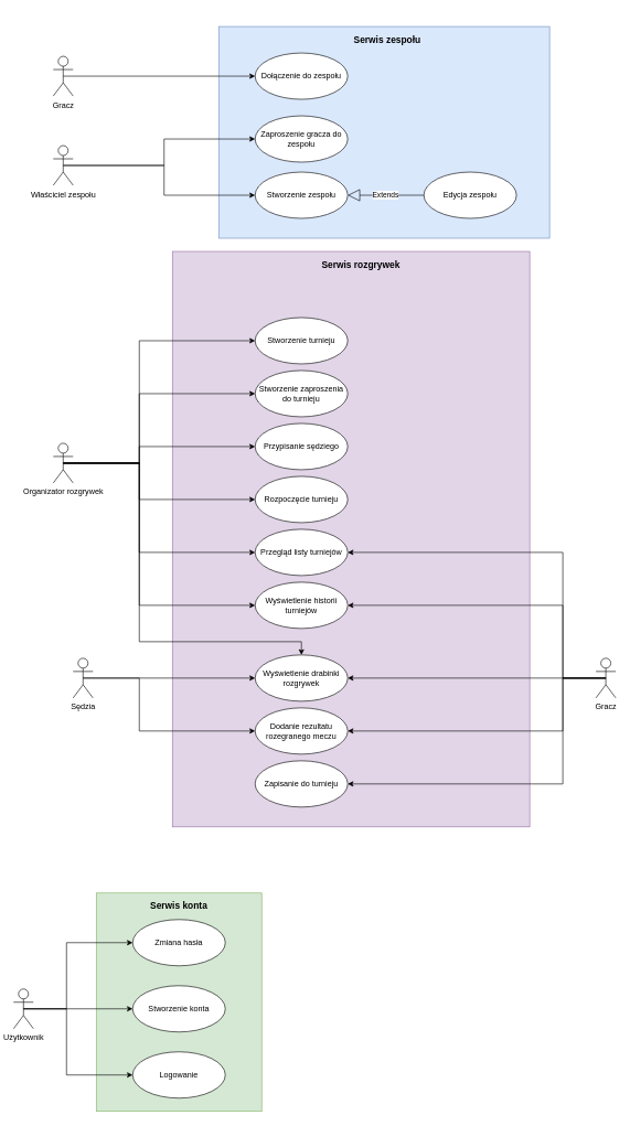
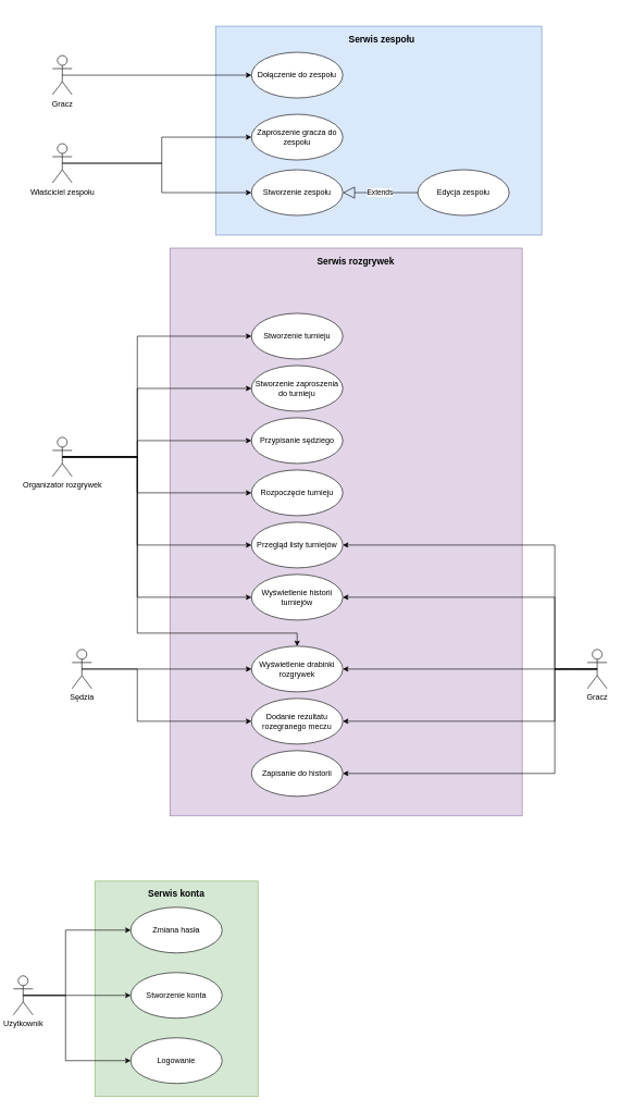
  <mxCell id="0" />
  <mxCell id="1" parent="0" />
  <mxCell id="2" value="&lt;h2 style=&quot;line-height: 130% ; font-size: 12px&quot;&gt;&lt;br&gt;&lt;/h2&gt;" style="html=1;align=center;fillColor=#e1d5e7;strokeColor=#9673a6;horizontal=1;labelPosition=center;verticalLabelPosition=top;verticalAlign=bottom;fontSize=12;labelBackgroundColor=none;labelBorderColor=none;" vertex="1" parent="1"><mxGeometry x="260" y="360" width="540" height="870" as="geometry" /></mxCell>
  <mxCell id="3" value="&lt;h3 style=&quot;line-height: 0%&quot;&gt;&lt;br&gt;&lt;/h3&gt;" style="html=1;align=right;fillColor=#d5e8d4;strokeColor=#82b366;imageVerticalAlign=top;rounded=0;" vertex="1" parent="1"><mxGeometry x="145" y="1330" width="250" height="330" as="geometry" /></mxCell>
  <mxCell id="4" value="&lt;h2 style=&quot;line-height: 130% ; font-size: 12px&quot;&gt;&lt;br&gt;&lt;/h2&gt;" style="html=1;align=center;fillColor=#dae8fc;strokeColor=#6c8ebf;horizontal=1;labelPosition=center;verticalLabelPosition=top;verticalAlign=bottom;fontSize=12;labelBackgroundColor=none;labelBorderColor=none;" vertex="1" parent="1"><mxGeometry x="330" y="20" width="500" height="320" as="geometry" /></mxCell>
  <mxCell id="5" style="edgeStyle=orthogonalEdgeStyle;rounded=0;orthogonalLoop=1;jettySize=auto;html=1;exitX=0.5;exitY=0.5;exitDx=0;exitDy=0;exitPerimeter=0;entryX=0;entryY=0.5;entryDx=0;entryDy=0;" edge="1" parent="1" source="6" target="7"><mxGeometry relative="1" as="geometry" /></mxCell>
  <mxCell id="6" value="Gracz" style="shape=umlActor;verticalLabelPosition=bottom;labelBackgroundColor=#ffffff;verticalAlign=top;html=1;outlineConnect=0;" vertex="1" parent="1"><mxGeometry x="80" y="65" width="30" height="60" as="geometry" /></mxCell>
  <mxCell id="7" value="Dołączenie do zespołu" style="ellipse;whiteSpace=wrap;html=1;" vertex="1" parent="1"><mxGeometry x="385" y="60" width="140" height="70" as="geometry" /></mxCell>
  <mxCell id="8" value="Zaproszenie gracza do zespołu" style="ellipse;whiteSpace=wrap;html=1;" vertex="1" parent="1"><mxGeometry x="385" y="155" width="140" height="70" as="geometry" /></mxCell>
  <mxCell id="9" style="edgeStyle=orthogonalEdgeStyle;rounded=0;orthogonalLoop=1;jettySize=auto;html=1;exitX=0.5;exitY=0.5;exitDx=0;exitDy=0;exitPerimeter=0;entryX=0;entryY=0.5;entryDx=0;entryDy=0;" edge="1" parent="1" source="11" target="8"><mxGeometry relative="1" as="geometry" /></mxCell>
  <mxCell id="10" style="edgeStyle=orthogonalEdgeStyle;rounded=0;orthogonalLoop=1;jettySize=auto;html=1;exitX=0.5;exitY=0.5;exitDx=0;exitDy=0;exitPerimeter=0;entryX=0;entryY=0.5;entryDx=0;entryDy=0;" edge="1" parent="1" source="11" target="21"><mxGeometry relative="1" as="geometry" /></mxCell>
  <mxCell id="11" value="Właściciel zespołu" style="shape=umlActor;verticalLabelPosition=bottom;labelBackgroundColor=#ffffff;verticalAlign=top;html=1;outlineConnect=0;" vertex="1" parent="1"><mxGeometry x="80" y="200" width="30" height="60" as="geometry" /></mxCell>
  <mxCell id="12" style="edgeStyle=orthogonalEdgeStyle;rounded=0;orthogonalLoop=1;jettySize=auto;html=1;exitX=0.5;exitY=0.5;exitDx=0;exitDy=0;exitPerimeter=0;entryX=0;entryY=0.5;entryDx=0;entryDy=0;" edge="1" parent="1" source="19" target="20"><mxGeometry relative="1" as="geometry"><Array as="points"><mxPoint x="210" y="680" /><mxPoint x="210" y="495" /></Array></mxGeometry></mxCell>
  <mxCell id="13" style="edgeStyle=orthogonalEdgeStyle;rounded=0;orthogonalLoop=1;jettySize=auto;html=1;exitX=0.5;exitY=0.5;exitDx=0;exitDy=0;exitPerimeter=0;entryX=0;entryY=0.5;entryDx=0;entryDy=0;fontSize=14;" edge="1" parent="1" source="19" target="26"><mxGeometry relative="1" as="geometry"><Array as="points"><mxPoint x="210" y="680" /><mxPoint x="210" y="575" /></Array></mxGeometry></mxCell>
  <mxCell id="14" style="edgeStyle=orthogonalEdgeStyle;rounded=0;orthogonalLoop=1;jettySize=auto;html=1;exitX=0.5;exitY=0.5;exitDx=0;exitDy=0;exitPerimeter=0;entryX=0;entryY=0.5;entryDx=0;entryDy=0;fontSize=14;" edge="1" parent="1" source="19" target="28"><mxGeometry relative="1" as="geometry"><Array as="points"><mxPoint x="210" y="680" /><mxPoint x="210" y="655" /></Array></mxGeometry></mxCell>
  <mxCell id="15" style="edgeStyle=orthogonalEdgeStyle;rounded=0;orthogonalLoop=1;jettySize=auto;html=1;exitX=0.5;exitY=0.5;exitDx=0;exitDy=0;exitPerimeter=0;entryX=0;entryY=0.5;entryDx=0;entryDy=0;fontSize=14;" edge="1" parent="1" source="19" target="49"><mxGeometry relative="1" as="geometry"><Array as="points"><mxPoint x="210" y="680" /><mxPoint x="210" y="735" /></Array></mxGeometry></mxCell>
  <mxCell id="16" style="edgeStyle=orthogonalEdgeStyle;rounded=0;orthogonalLoop=1;jettySize=auto;html=1;exitX=0.5;exitY=0.5;exitDx=0;exitDy=0;exitPerimeter=0;entryX=0;entryY=0.5;entryDx=0;entryDy=0;fontSize=14;" edge="1" parent="1" source="19" target="27"><mxGeometry relative="1" as="geometry"><Array as="points"><mxPoint x="210" y="680" /><mxPoint x="210" y="815" /></Array></mxGeometry></mxCell>
  <mxCell id="17" style="edgeStyle=orthogonalEdgeStyle;rounded=0;orthogonalLoop=1;jettySize=auto;html=1;exitX=0.5;exitY=0.5;exitDx=0;exitDy=0;exitPerimeter=0;entryX=0;entryY=0.5;entryDx=0;entryDy=0;fontSize=14;" edge="1" parent="1" source="19" target="23"><mxGeometry relative="1" as="geometry"><Array as="points"><mxPoint x="210" y="680" /><mxPoint x="210" y="895" /></Array></mxGeometry></mxCell>
  <mxCell id="18" style="edgeStyle=orthogonalEdgeStyle;rounded=0;orthogonalLoop=1;jettySize=auto;html=1;exitX=0.5;exitY=0.5;exitDx=0;exitDy=0;exitPerimeter=0;entryX=0.5;entryY=0;entryDx=0;entryDy=0;fontSize=14;" edge="1" parent="1" source="19" target="29"><mxGeometry relative="1" as="geometry"><Array as="points"><mxPoint x="210" y="680" /><mxPoint x="210" y="950" /><mxPoint x="455" y="950" /></Array></mxGeometry></mxCell>
  <mxCell id="19" value="Organizator rozgrywek" style="shape=umlActor;verticalLabelPosition=bottom;labelBackgroundColor=#ffffff;verticalAlign=top;html=1;outlineConnect=0;" vertex="1" parent="1"><mxGeometry x="80" y="650" width="30" height="60" as="geometry" /></mxCell>
  <mxCell id="20" value="Stworzenie turnieju" style="ellipse;whiteSpace=wrap;html=1;" vertex="1" parent="1"><mxGeometry x="385" y="460" width="140" height="70" as="geometry" /></mxCell>
  <mxCell id="21" value="Stworzenie zespołu" style="ellipse;whiteSpace=wrap;html=1;" vertex="1" parent="1"><mxGeometry x="385" y="240" width="140" height="70" as="geometry" /></mxCell>
  <mxCell id="22" value="Zmiana hasła" style="ellipse;whiteSpace=wrap;html=1;" vertex="1" parent="1"><mxGeometry x="200" y="1370" width="140" height="70" as="geometry" /></mxCell>
  <mxCell id="23" value="Wyświetlenie historii turniejów" style="ellipse;whiteSpace=wrap;html=1;" vertex="1" parent="1"><mxGeometry x="385" y="860" width="140" height="70" as="geometry" /></mxCell>
  <mxCell id="24" value="Stworzenie konta" style="ellipse;whiteSpace=wrap;html=1;" vertex="1" parent="1"><mxGeometry x="200" y="1470" width="140" height="70" as="geometry" /></mxCell>
  <mxCell id="25" value="Logowanie" style="ellipse;whiteSpace=wrap;html=1;" vertex="1" parent="1"><mxGeometry x="200" y="1570" width="140" height="70" as="geometry" /></mxCell>
  <mxCell id="26" value="Stworzenie zaproszenia do turnieju" style="ellipse;whiteSpace=wrap;html=1;" vertex="1" parent="1"><mxGeometry x="385" y="540" width="140" height="70" as="geometry" /></mxCell>
  <mxCell id="27" value="Przegląd listy turniejów" style="ellipse;whiteSpace=wrap;html=1;" vertex="1" parent="1"><mxGeometry x="385" y="780" width="140" height="70" as="geometry" /></mxCell>
  <mxCell id="28" value="Przypisanie sędziego" style="ellipse;whiteSpace=wrap;html=1;" vertex="1" parent="1"><mxGeometry x="385" y="620" width="140" height="70" as="geometry" /></mxCell>
  <mxCell id="29" value="Wyświetlenie drabinki rozgrywek" style="ellipse;whiteSpace=wrap;html=1;" vertex="1" parent="1"><mxGeometry x="385" y="970" width="140" height="70" as="geometry" /></mxCell>
  <mxCell id="30" value="Dodanie rezultatu rozegranego meczu" style="ellipse;whiteSpace=wrap;html=1;" vertex="1" parent="1"><mxGeometry x="385" y="1050" width="140" height="70" as="geometry" /></mxCell>
- <mxCell id="31" value="Zapisanie do turnieju" style="ellipse;whiteSpace=wrap;html=1;" vertex="1" parent="1"><mxGeometry x="385" y="1130" width="140" height="70" as="geometry" /></mxCell>
+ <mxCell id="31" value="Zapisanie do historii" style="ellipse;whiteSpace=wrap;html=1;" vertex="1" parent="1"><mxGeometry x="385" y="1130" width="140" height="70" as="geometry" /></mxCell>
  <mxCell id="32" value="Extends" style="endArrow=block;endSize=16;endFill=0;html=1;entryX=1;entryY=0.5;entryDx=0;entryDy=0;exitX=0;exitY=0.5;exitDx=0;exitDy=0;" edge="1" source="33" parent="1" target="21"><mxGeometry width="160" relative="1" as="geometry"><mxPoint x="315" y="290" as="sourcePoint" /><mxPoint x="535" y="275" as="targetPoint" /></mxGeometry></mxCell>
  <mxCell id="33" value="Edycja zespołu" style="ellipse;whiteSpace=wrap;html=1;" vertex="1" parent="1"><mxGeometry x="640" y="240" width="140" height="70" as="geometry" /></mxCell>
  <mxCell id="34" style="edgeStyle=orthogonalEdgeStyle;rounded=0;orthogonalLoop=1;jettySize=auto;html=1;exitX=0.5;exitY=0.5;exitDx=0;exitDy=0;exitPerimeter=0;entryX=1;entryY=0.5;entryDx=0;entryDy=0;fontSize=14;" edge="1" parent="1" source="39" target="30"><mxGeometry relative="1" as="geometry"><Array as="points"><mxPoint x="850" y="1005" /><mxPoint x="850" y="1085" /></Array></mxGeometry></mxCell>
  <mxCell id="35" style="edgeStyle=orthogonalEdgeStyle;rounded=0;orthogonalLoop=1;jettySize=auto;html=1;exitX=0.5;exitY=0.5;exitDx=0;exitDy=0;exitPerimeter=0;entryX=1;entryY=0.5;entryDx=0;entryDy=0;fontSize=14;" edge="1" parent="1" source="39" target="31"><mxGeometry relative="1" as="geometry"><Array as="points"><mxPoint x="850" y="1005" /><mxPoint x="850" y="1165" /></Array></mxGeometry></mxCell>
  <mxCell id="36" style="edgeStyle=orthogonalEdgeStyle;rounded=0;orthogonalLoop=1;jettySize=auto;html=1;exitX=0.5;exitY=0.5;exitDx=0;exitDy=0;exitPerimeter=0;entryX=1;entryY=0.5;entryDx=0;entryDy=0;fontSize=14;" edge="1" parent="1" source="39" target="29"><mxGeometry relative="1" as="geometry"><Array as="points"><mxPoint x="880" y="1005" /><mxPoint x="880" y="1005" /></Array></mxGeometry></mxCell>
  <mxCell id="37" style="edgeStyle=orthogonalEdgeStyle;rounded=0;orthogonalLoop=1;jettySize=auto;html=1;exitX=0.5;exitY=0.5;exitDx=0;exitDy=0;exitPerimeter=0;entryX=1;entryY=0.5;entryDx=0;entryDy=0;fontSize=14;" edge="1" parent="1" source="39" target="23"><mxGeometry relative="1" as="geometry"><Array as="points"><mxPoint x="850" y="1005" /><mxPoint x="850" y="895" /></Array></mxGeometry></mxCell>
  <mxCell id="38" style="edgeStyle=orthogonalEdgeStyle;rounded=0;orthogonalLoop=1;jettySize=auto;html=1;exitX=0.5;exitY=0.5;exitDx=0;exitDy=0;exitPerimeter=0;entryX=1;entryY=0.5;entryDx=0;entryDy=0;fontSize=14;" edge="1" parent="1" source="39" target="27"><mxGeometry relative="1" as="geometry"><Array as="points"><mxPoint x="850" y="1005" /><mxPoint x="850" y="815" /></Array></mxGeometry></mxCell>
  <mxCell id="39" value="Gracz" style="shape=umlActor;verticalLabelPosition=bottom;labelBackgroundColor=#ffffff;verticalAlign=top;html=1;outlineConnect=0;" vertex="1" parent="1"><mxGeometry x="900" y="975" width="30" height="60" as="geometry" /></mxCell>
  <mxCell id="40" style="edgeStyle=orthogonalEdgeStyle;rounded=0;orthogonalLoop=1;jettySize=auto;html=1;exitX=0.5;exitY=0.5;exitDx=0;exitDy=0;exitPerimeter=0;entryX=0;entryY=0.5;entryDx=0;entryDy=0;fontSize=14;" edge="1" parent="1" source="42" target="29"><mxGeometry relative="1" as="geometry" /></mxCell>
  <mxCell id="41" style="edgeStyle=orthogonalEdgeStyle;rounded=0;orthogonalLoop=1;jettySize=auto;html=1;exitX=0.5;exitY=0.5;exitDx=0;exitDy=0;exitPerimeter=0;entryX=0;entryY=0.5;entryDx=0;entryDy=0;fontSize=14;" edge="1" parent="1" source="42" target="30"><mxGeometry relative="1" as="geometry"><Array as="points"><mxPoint x="210" y="1005" /><mxPoint x="210" y="1085" /></Array></mxGeometry></mxCell>
  <mxCell id="42" value="Sędzia" style="shape=umlActor;verticalLabelPosition=bottom;labelBackgroundColor=#ffffff;verticalAlign=top;html=1;outlineConnect=0;" vertex="1" parent="1"><mxGeometry x="110" y="975" width="30" height="60" as="geometry" /></mxCell>
  <mxCell id="43" style="edgeStyle=orthogonalEdgeStyle;rounded=0;orthogonalLoop=1;jettySize=auto;html=1;exitX=0.5;exitY=0.5;exitDx=0;exitDy=0;exitPerimeter=0;entryX=0;entryY=0.5;entryDx=0;entryDy=0;" edge="1" parent="1" source="46" target="22"><mxGeometry relative="1" as="geometry"><Array as="points"><mxPoint x="100" y="1505" /><mxPoint x="100" y="1405" /></Array></mxGeometry></mxCell>
  <mxCell id="44" style="edgeStyle=orthogonalEdgeStyle;rounded=0;orthogonalLoop=1;jettySize=auto;html=1;exitX=0.5;exitY=0.5;exitDx=0;exitDy=0;exitPerimeter=0;entryX=0;entryY=0.5;entryDx=0;entryDy=0;" edge="1" parent="1" source="46" target="24"><mxGeometry relative="1" as="geometry" /></mxCell>
  <mxCell id="45" style="edgeStyle=orthogonalEdgeStyle;rounded=0;orthogonalLoop=1;jettySize=auto;html=1;exitX=0.5;exitY=0.5;exitDx=0;exitDy=0;exitPerimeter=0;entryX=0;entryY=0.5;entryDx=0;entryDy=0;" edge="1" parent="1" source="46" target="25"><mxGeometry relative="1" as="geometry"><Array as="points"><mxPoint x="100" y="1505" /><mxPoint x="100" y="1605" /></Array></mxGeometry></mxCell>
  <mxCell id="46" value="Użytkownik" style="shape=umlActor;verticalLabelPosition=bottom;labelBackgroundColor=#ffffff;verticalAlign=top;html=1;outlineConnect=0;" vertex="1" parent="1"><mxGeometry x="20" y="1475" width="30" height="60" as="geometry" /></mxCell>
  <mxCell id="47" value="Serwis zespołu" style="text;html=1;strokeColor=none;fillColor=none;align=center;verticalAlign=middle;whiteSpace=wrap;rounded=0;labelBackgroundColor=none;fontSize=14;fontStyle=1" vertex="1" parent="1"><mxGeometry x="525" y="20" width="120" height="40" as="geometry" /></mxCell>
  <mxCell id="48" value="Serwis konta" style="text;html=1;strokeColor=none;fillColor=none;align=center;verticalAlign=middle;whiteSpace=wrap;rounded=0;labelBackgroundColor=none;fontSize=14;fontStyle=1" vertex="1" parent="1"><mxGeometry x="210" y="1330" width="120" height="40" as="geometry" /></mxCell>
  <mxCell id="49" value="Rozpoczęcie turnieju" style="ellipse;whiteSpace=wrap;html=1;" vertex="1" parent="1"><mxGeometry x="385" y="700" width="140" height="70" as="geometry" /></mxCell>
  <mxCell id="50" value="Serwis rozgrywek" style="text;html=1;strokeColor=none;fillColor=none;align=center;verticalAlign=middle;whiteSpace=wrap;rounded=0;labelBackgroundColor=none;fontSize=14;fontStyle=1" vertex="1" parent="1"><mxGeometry x="470" y="360" width="150" height="40" as="geometry" /></mxCell>
